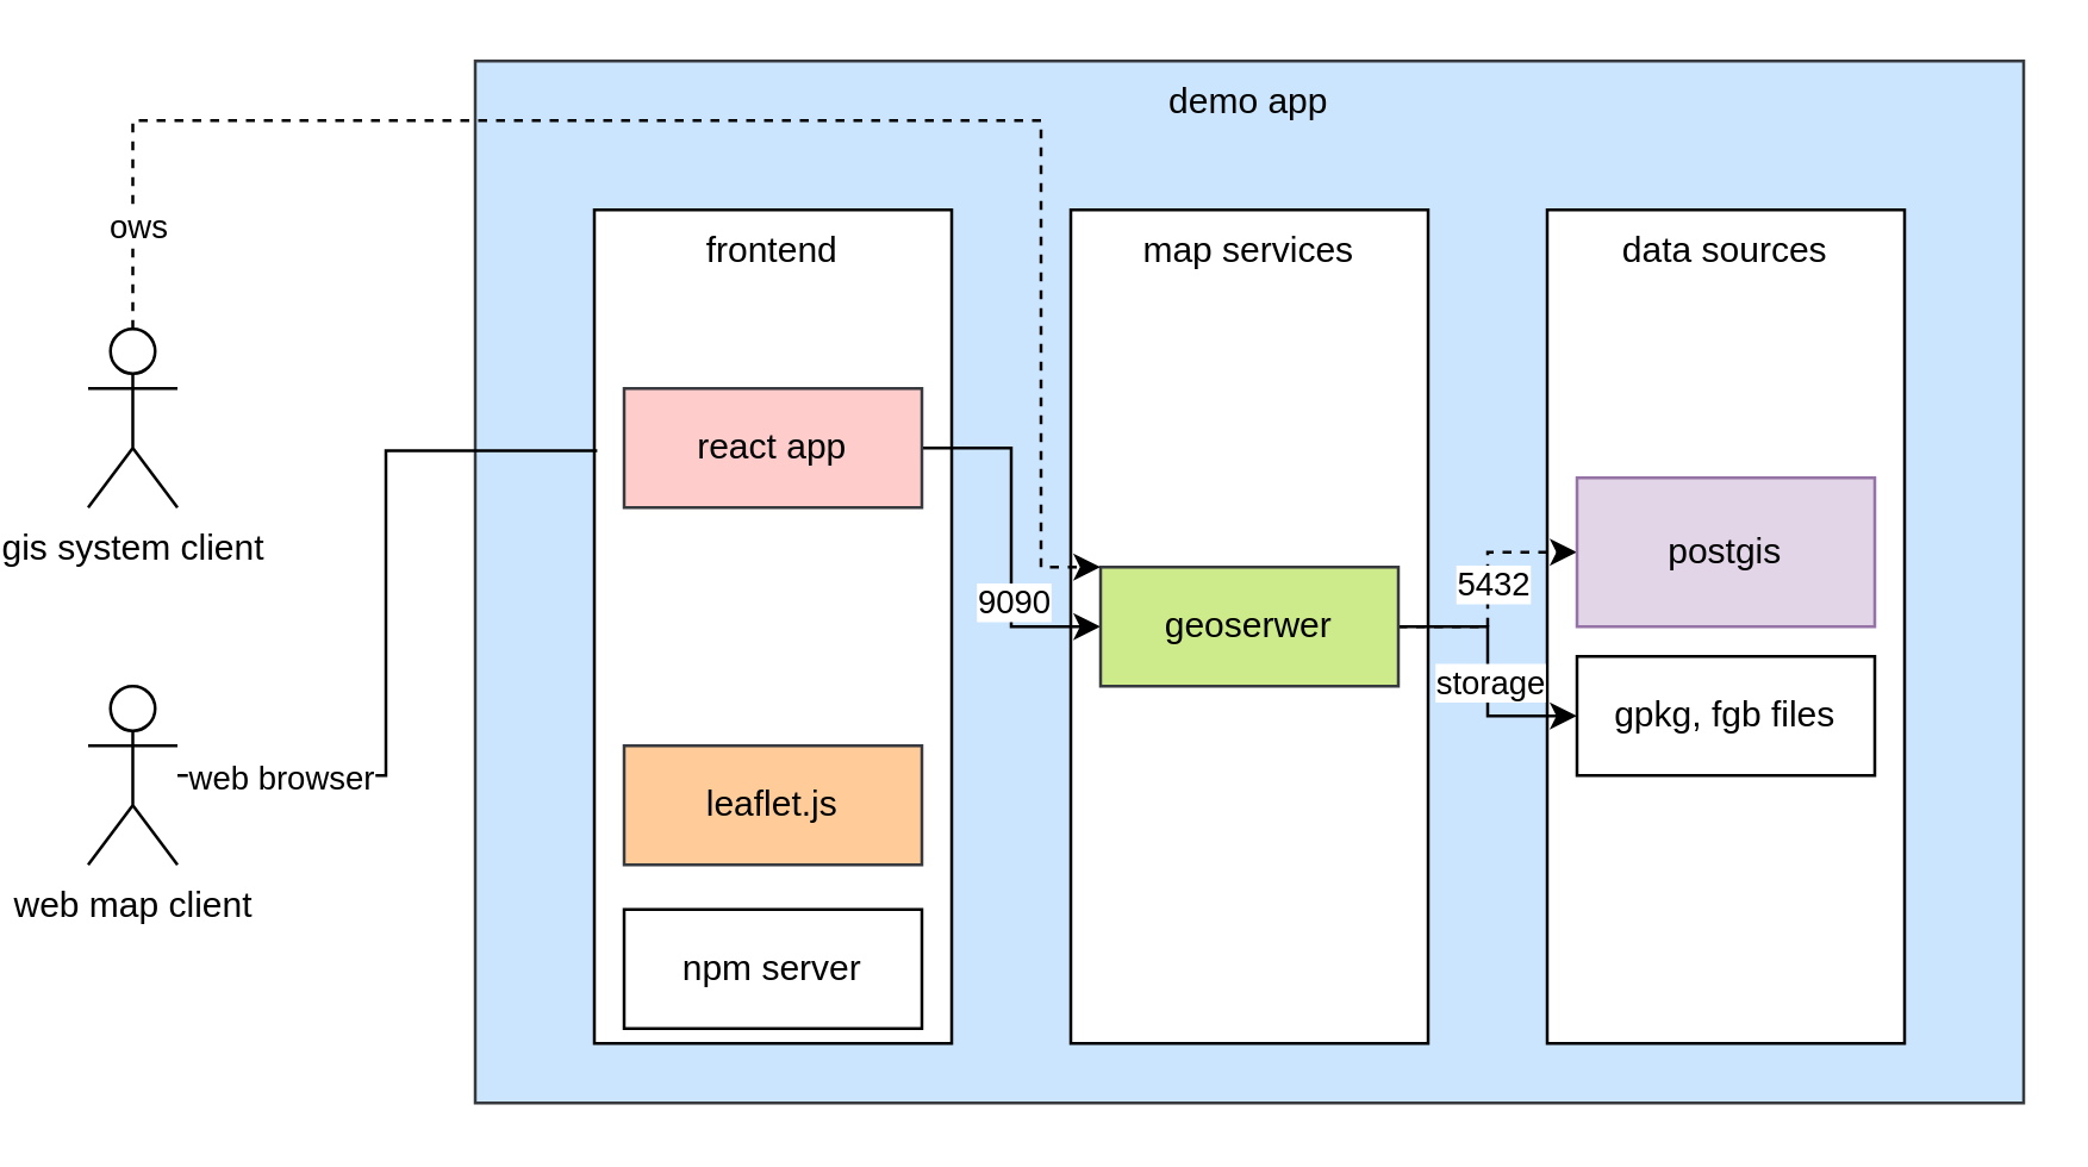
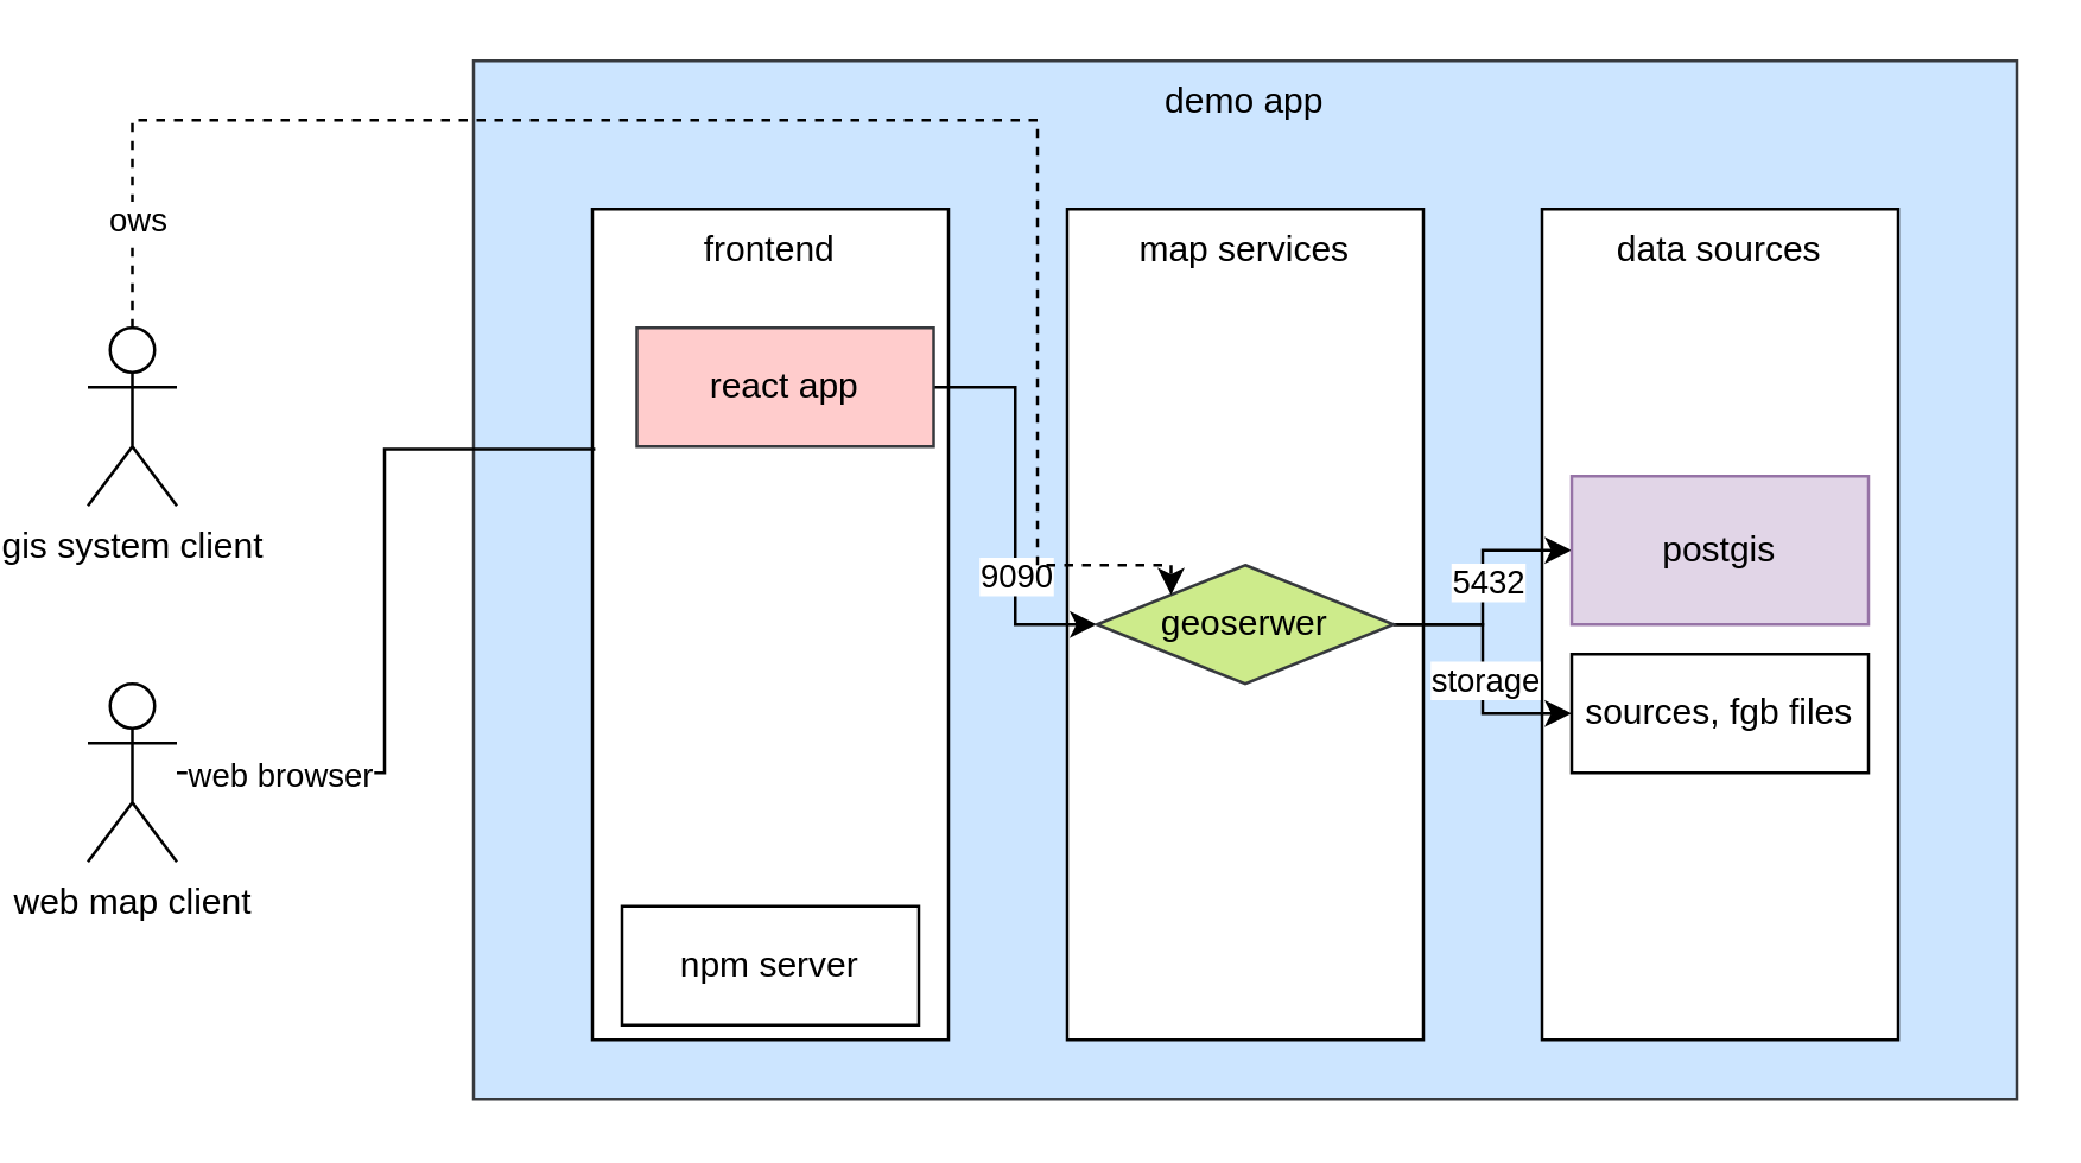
  <mxCell id="0" />
  <mxCell id="1" parent="0" />
  <mxCell id="2" value="demo app" style="rounded=0;whiteSpace=wrap;html=1;verticalAlign=top;fillColor=#cce5ff;strokeColor=#36393d;" vertex="1" parent="1"><mxGeometry x="150" y="20" width="520" height="350" as="geometry" /></mxCell>
  <mxCell id="3" value="frontend" style="rounded=0;whiteSpace=wrap;html=1;verticalAlign=top;" vertex="1" parent="1"><mxGeometry x="190" y="70" width="120" height="280" as="geometry" /></mxCell>
  <mxCell id="4" value="map services" style="rounded=0;whiteSpace=wrap;html=1;verticalAlign=top;" vertex="1" parent="1"><mxGeometry x="350" y="70" width="120" height="280" as="geometry" /></mxCell>
  <mxCell id="5" value="data sources" style="rounded=0;whiteSpace=wrap;html=1;verticalAlign=top;" vertex="1" parent="1"><mxGeometry x="510" y="70" width="120" height="280" as="geometry" /></mxCell>
  <mxCell id="6" style="edgeStyle=orthogonalEdgeStyle;rounded=0;orthogonalLoop=1;jettySize=auto;html=1;entryX=0;entryY=0.5;entryDx=0;entryDy=0;" edge="1" parent="1" source="8" target="15"><mxGeometry relative="1" as="geometry" /></mxCell>
  <mxCell id="7" value="9090" style="edgeLabel;html=1;align=center;verticalAlign=middle;resizable=0;points=[];" vertex="1" connectable="0" parent="6"><mxGeometry x="0.35" relative="1" as="geometry"><mxPoint as="offset" /></mxGeometry></mxCell>
- <mxCell id="8" value="react app" style="rounded=0;whiteSpace=wrap;html=1;fillColor=#ffcccc;strokeColor=#36393d;" vertex="1" parent="1"><mxGeometry x="200" y="130" width="100" height="40" as="geometry" /></mxCell>
- <mxCell id="9" value="leaflet.js" style="rounded=0;whiteSpace=wrap;html=1;fillColor=#ffcc99;strokeColor=#36393d;" vertex="1" parent="1"><mxGeometry x="200" y="250" width="100" height="40" as="geometry" /></mxCell>
+ <mxCell id="8" value="react app" style="rounded=0;whiteSpace=wrap;html=1;fillColor=#ffcccc;strokeColor=#36393d;" vertex="1" parent="1"><mxGeometry x="205" y="110" width="100" height="40" as="geometry" /></mxCell>
  <mxCell id="10" value="npm server" style="rounded=0;whiteSpace=wrap;html=1;" vertex="1" parent="1"><mxGeometry x="200" y="305" width="100" height="40" as="geometry" /></mxCell>
  <mxCell id="11" style="edgeStyle=orthogonalEdgeStyle;rounded=0;orthogonalLoop=1;jettySize=auto;html=1;" edge="1" parent="1" source="15" target="17"><mxGeometry relative="1" as="geometry" /></mxCell>
  <mxCell id="12" value="storage" style="edgeLabel;html=1;align=center;verticalAlign=middle;resizable=0;points=[];" vertex="1" connectable="0" parent="11"><mxGeometry x="0.067" relative="1" as="geometry"><mxPoint as="offset" /></mxGeometry></mxCell>
- <mxCell id="13" style="edgeStyle=orthogonalEdgeStyle;rounded=0;orthogonalLoop=1;jettySize=auto;html=1;entryX=0;entryY=0.5;entryDx=0;entryDy=0;dashed=1;" edge="1" parent="1" source="15" target="16"><mxGeometry relative="1" as="geometry" /></mxCell>
+ <mxCell id="13" style="edgeStyle=orthogonalEdgeStyle;rounded=0;orthogonalLoop=1;jettySize=auto;html=1;entryX=0;entryY=0.5;entryDx=0;entryDy=0;" edge="1" parent="1" source="15" target="16"><mxGeometry relative="1" as="geometry" /></mxCell>
  <mxCell id="14" value="5432" style="edgeLabel;html=1;align=center;verticalAlign=middle;resizable=0;points=[];" vertex="1" connectable="0" parent="13"><mxGeometry x="0.067" y="-1" relative="1" as="geometry"><mxPoint as="offset" /></mxGeometry></mxCell>
- <mxCell id="15" value="geoserwer" style="rounded=0;whiteSpace=wrap;html=1;fillColor=#cdeb8b;strokeColor=#36393d;" vertex="1" parent="1"><mxGeometry x="360" y="190" width="100" height="40" as="geometry" /></mxCell>
+ <mxCell id="15" value="geoserwer" style="rhombus;whiteSpace=wrap;html=1;fillColor=#cdeb8b;strokeColor=#36393d;" vertex="1" parent="1"><mxGeometry x="360" y="190" width="100" height="40" as="geometry" /></mxCell>
  <mxCell id="16" value="postgis" style="rounded=0;whiteSpace=wrap;html=1;fillColor=#e1d5e7;strokeColor=#9673a6;" vertex="1" parent="1"><mxGeometry x="520" y="160" width="100" height="50" as="geometry" /></mxCell>
- <mxCell id="17" value="gpkg, fgb files" style="rounded=0;whiteSpace=wrap;html=1;" vertex="1" parent="1"><mxGeometry x="520" y="220" width="100" height="40" as="geometry" /></mxCell>
+ <mxCell id="17" value="sources, fgb files" style="rounded=0;whiteSpace=wrap;html=1;" vertex="1" parent="1"><mxGeometry x="520" y="220" width="100" height="40" as="geometry" /></mxCell>
  <mxCell id="18" value="web map client" style="shape=umlActor;verticalLabelPosition=bottom;verticalAlign=top;html=1;outlineConnect=0;" vertex="1" parent="1"><mxGeometry x="20" y="230" width="30" height="60" as="geometry" /></mxCell>
  <mxCell id="19" style="edgeStyle=orthogonalEdgeStyle;rounded=0;orthogonalLoop=1;jettySize=auto;html=1;entryX=0;entryY=0;entryDx=0;entryDy=0;dashed=1;" edge="1" parent="1" source="21" target="15"><mxGeometry relative="1" as="geometry"><Array as="points"><mxPoint x="35" y="40" /><mxPoint x="340" y="40" /><mxPoint x="340" y="190" /></Array></mxGeometry></mxCell>
  <mxCell id="20" value="ows" style="edgeLabel;html=1;align=center;verticalAlign=middle;resizable=0;points=[];" vertex="1" connectable="0" parent="19"><mxGeometry x="-0.872" y="-1" relative="1" as="geometry"><mxPoint as="offset" /></mxGeometry></mxCell>
  <mxCell id="21" value="gis system client" style="shape=umlActor;verticalLabelPosition=bottom;verticalAlign=top;html=1;outlineConnect=0;" vertex="1" parent="1"><mxGeometry x="20" y="110" width="30" height="60" as="geometry" /></mxCell>
  <mxCell id="22" style="edgeStyle=orthogonalEdgeStyle;rounded=0;orthogonalLoop=1;jettySize=auto;html=1;entryX=0.008;entryY=0.289;entryDx=0;entryDy=0;entryPerimeter=0;endArrow=none;" edge="1" parent="1" source="18" target="3"><mxGeometry relative="1" as="geometry" /></mxCell>
  <mxCell id="23" value="web browser" style="edgeLabel;html=1;align=center;verticalAlign=middle;resizable=0;points=[];" vertex="1" connectable="0" parent="22"><mxGeometry x="-0.728" relative="1" as="geometry"><mxPoint as="offset" /></mxGeometry></mxCell>
